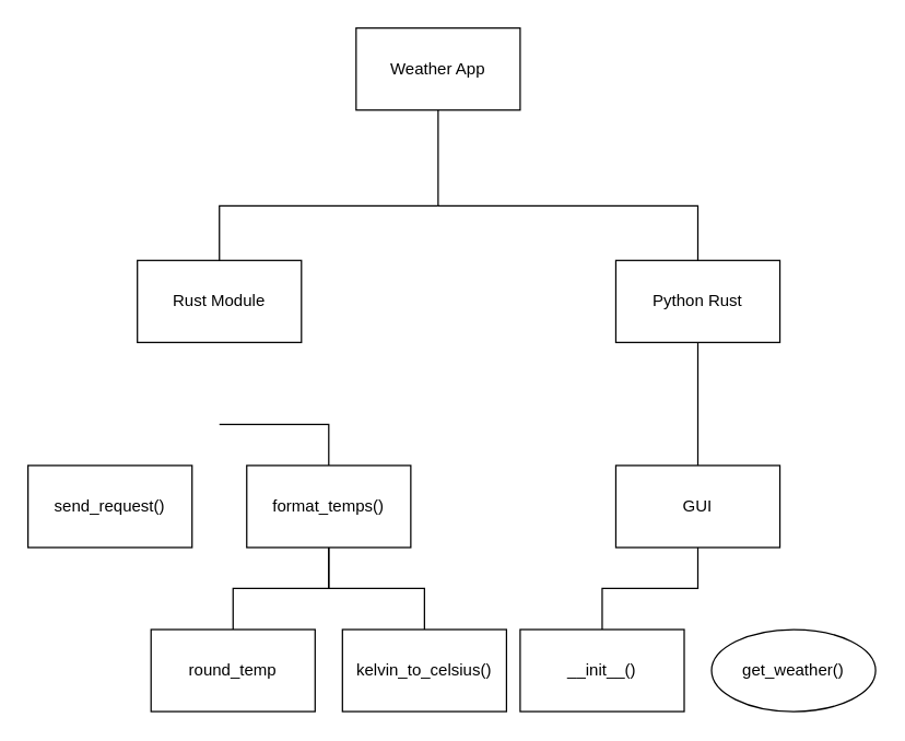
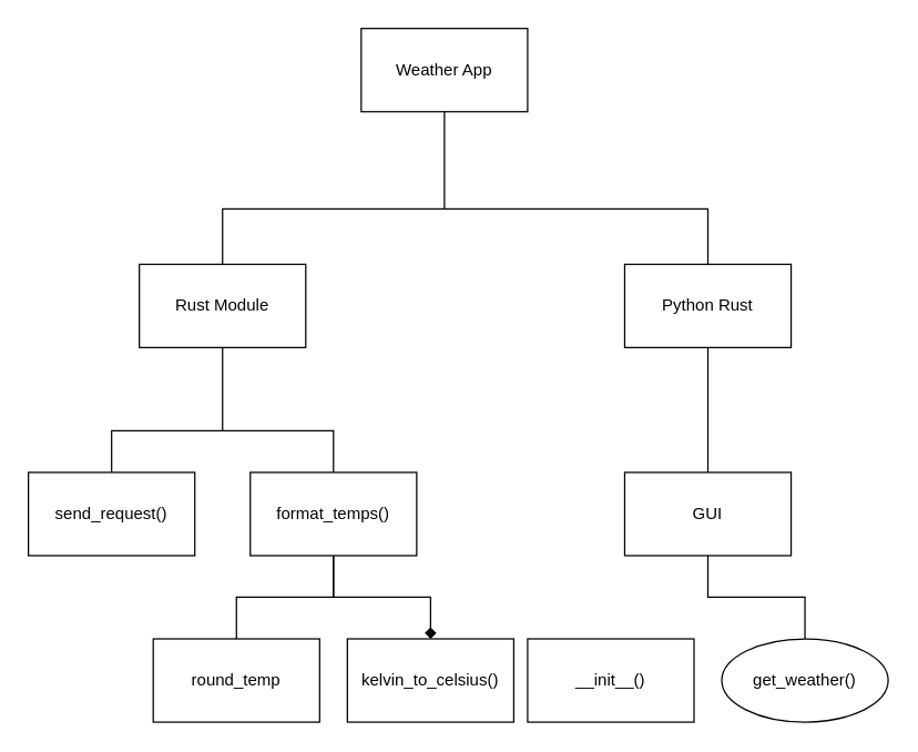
  <mxCell id="0" />
  <mxCell id="1" parent="0" />
  <mxCell id="2" value="Weather App" style="rounded=0;whiteSpace=wrap;html=1;" vertex="1" parent="1"><mxGeometry x="260" y="20" width="120" height="60" as="geometry" /></mxCell>
  <mxCell id="3" value="Rust Module" style="rounded=0;whiteSpace=wrap;html=1;" vertex="1" parent="1"><mxGeometry x="100" y="190" width="120" height="60" as="geometry" /></mxCell>
  <mxCell id="4" value="" style="edgeStyle=none;rounded=0;orthogonalLoop=1;jettySize=auto;html=1;endArrow=none;endFill=0;" edge="1" parent="1" source="5" target="19"><mxGeometry relative="1" as="geometry" /></mxCell>
  <mxCell id="5" value="Python Rust" style="rounded=0;whiteSpace=wrap;html=1;" vertex="1" parent="1"><mxGeometry x="450" y="190" width="120" height="60" as="geometry" /></mxCell>
  <mxCell id="6" value="" style="endArrow=none;html=1;rounded=0;entryX=0.5;entryY=1;entryDx=0;entryDy=0;" edge="1" parent="1" target="2"><mxGeometry width="50" height="50" relative="1" as="geometry"><mxPoint x="320" y="150" as="sourcePoint" /><mxPoint x="520" y="170" as="targetPoint" /></mxGeometry></mxCell>
  <mxCell id="7" value="" style="endArrow=none;html=1;rounded=0;exitX=0.5;exitY=0;exitDx=0;exitDy=0;" edge="1" parent="1" source="5"><mxGeometry width="50" height="50" relative="1" as="geometry"><mxPoint x="470" y="220" as="sourcePoint" /><mxPoint x="320" y="150" as="targetPoint" /><Array as="points"><mxPoint x="510" y="150" /></Array></mxGeometry></mxCell>
  <mxCell id="8" value="" style="endArrow=none;html=1;rounded=0;exitX=0.5;exitY=0;exitDx=0;exitDy=0;" edge="1" parent="1" source="3"><mxGeometry width="50" height="50" relative="1" as="geometry"><mxPoint x="190" y="180" as="sourcePoint" /><mxPoint x="320" y="150" as="targetPoint" /><Array as="points"><mxPoint x="160" y="150" /></Array></mxGeometry></mxCell>
+ <mxCell id="9" value="" style="endArrow=none;html=1;rounded=0;entryX=0.5;entryY=1;entryDx=0;entryDy=0;exitX=0.5;exitY=0;exitDx=0;exitDy=0;" edge="1" parent="1" source="12" target="3"><mxGeometry width="50" height="50" relative="1" as="geometry"><mxPoint x="160" y="310" as="sourcePoint" /><mxPoint x="160" y="290" as="targetPoint" /><Array as="points"><mxPoint x="80" y="310" /><mxPoint x="160" y="310" /></Array></mxGeometry></mxCell>
  <mxCell id="10" value="" style="endArrow=none;html=1;rounded=0;exitX=0.5;exitY=0;exitDx=0;exitDy=0;" edge="1" parent="1" source="11"><mxGeometry width="50" height="50" relative="1" as="geometry"><mxPoint x="250" y="290" as="sourcePoint" /><mxPoint x="160" y="310" as="targetPoint" /><Array as="points"><mxPoint x="240" y="310" /></Array></mxGeometry></mxCell>
  <mxCell id="11" value="format_temps()" style="rounded=0;whiteSpace=wrap;html=1;" vertex="1" parent="1"><mxGeometry x="180" y="340" width="120" height="60" as="geometry" /></mxCell>
  <mxCell id="12" value="send_request()" style="rounded=0;whiteSpace=wrap;html=1;" vertex="1" parent="1"><mxGeometry x="20" y="340" width="120" height="60" as="geometry" /></mxCell>
  <mxCell id="13" value="kelvin_to_celsius()" style="rounded=0;whiteSpace=wrap;html=1;" vertex="1" parent="1"><mxGeometry x="250" y="460" width="120" height="60" as="geometry" /></mxCell>
  <mxCell id="14" value="round_temp" style="rounded=0;whiteSpace=wrap;html=1;" vertex="1" parent="1"><mxGeometry x="110" y="460" width="120" height="60" as="geometry" /></mxCell>
- <mxCell id="15" value="" style="endArrow=none;html=1;rounded=0;entryX=0.5;entryY=0;entryDx=0;entryDy=0;exitX=0.5;exitY=1;exitDx=0;exitDy=0;" edge="1" parent="1" source="11" target="13"><mxGeometry width="50" height="50" relative="1" as="geometry"><mxPoint x="270" y="510" as="sourcePoint" /><mxPoint x="320" y="460" as="targetPoint" /><Array as="points"><mxPoint x="240" y="430" /><mxPoint x="310" y="430" /></Array></mxGeometry></mxCell>
+ <mxCell id="15" value="" style="endArrow=diamond;html=1;rounded=0;entryX=0.5;entryY=0;entryDx=0;entryDy=0;exitX=0.5;exitY=1;exitDx=0;exitDy=0;" edge="1" parent="1" source="11" target="13"><mxGeometry width="50" height="50" relative="1" as="geometry"><mxPoint x="270" y="510" as="sourcePoint" /><mxPoint x="320" y="460" as="targetPoint" /><Array as="points"><mxPoint x="240" y="430" /><mxPoint x="310" y="430" /></Array></mxGeometry></mxCell>
  <mxCell id="16" value="" style="endArrow=none;html=1;rounded=0;entryX=0.5;entryY=1;entryDx=0;entryDy=0;exitX=0.5;exitY=0;exitDx=0;exitDy=0;" edge="1" parent="1" source="14" target="11"><mxGeometry width="50" height="50" relative="1" as="geometry"><mxPoint x="270" y="510" as="sourcePoint" /><mxPoint x="320" y="460" as="targetPoint" /><Array as="points"><mxPoint x="170" y="430" /><mxPoint x="240" y="430" /></Array></mxGeometry></mxCell>
- <mxCell id="17" value="" style="edgeStyle=none;rounded=0;orthogonalLoop=1;jettySize=auto;html=1;endArrow=none;endFill=0;" edge="1" parent="1" source="19" target="20"><mxGeometry relative="1" as="geometry"><Array as="points"><mxPoint x="510" y="430" /><mxPoint x="440" y="430" /></Array></mxGeometry></mxCell>
+ <mxCell id="18" value="" style="edgeStyle=none;rounded=0;orthogonalLoop=1;jettySize=auto;html=1;endArrow=none;endFill=0;" edge="1" parent="1" source="19" target="21"><mxGeometry relative="1" as="geometry"><Array as="points"><mxPoint x="510" y="430" /><mxPoint x="580" y="430" /></Array></mxGeometry></mxCell>
  <mxCell id="19" value="GUI" style="whiteSpace=wrap;html=1;rounded=0;" vertex="1" parent="1"><mxGeometry x="450" y="340" width="120" height="60" as="geometry" /></mxCell>
  <mxCell id="20" value="__init__()" style="whiteSpace=wrap;html=1;rounded=0;" vertex="1" parent="1"><mxGeometry x="380" y="460" width="120" height="60" as="geometry" /></mxCell>
  <mxCell id="21" value="get_weather()" style="ellipse;whiteSpace=wrap;html=1;" vertex="1" parent="1"><mxGeometry x="520" y="460" width="120" height="60" as="geometry" /></mxCell>
